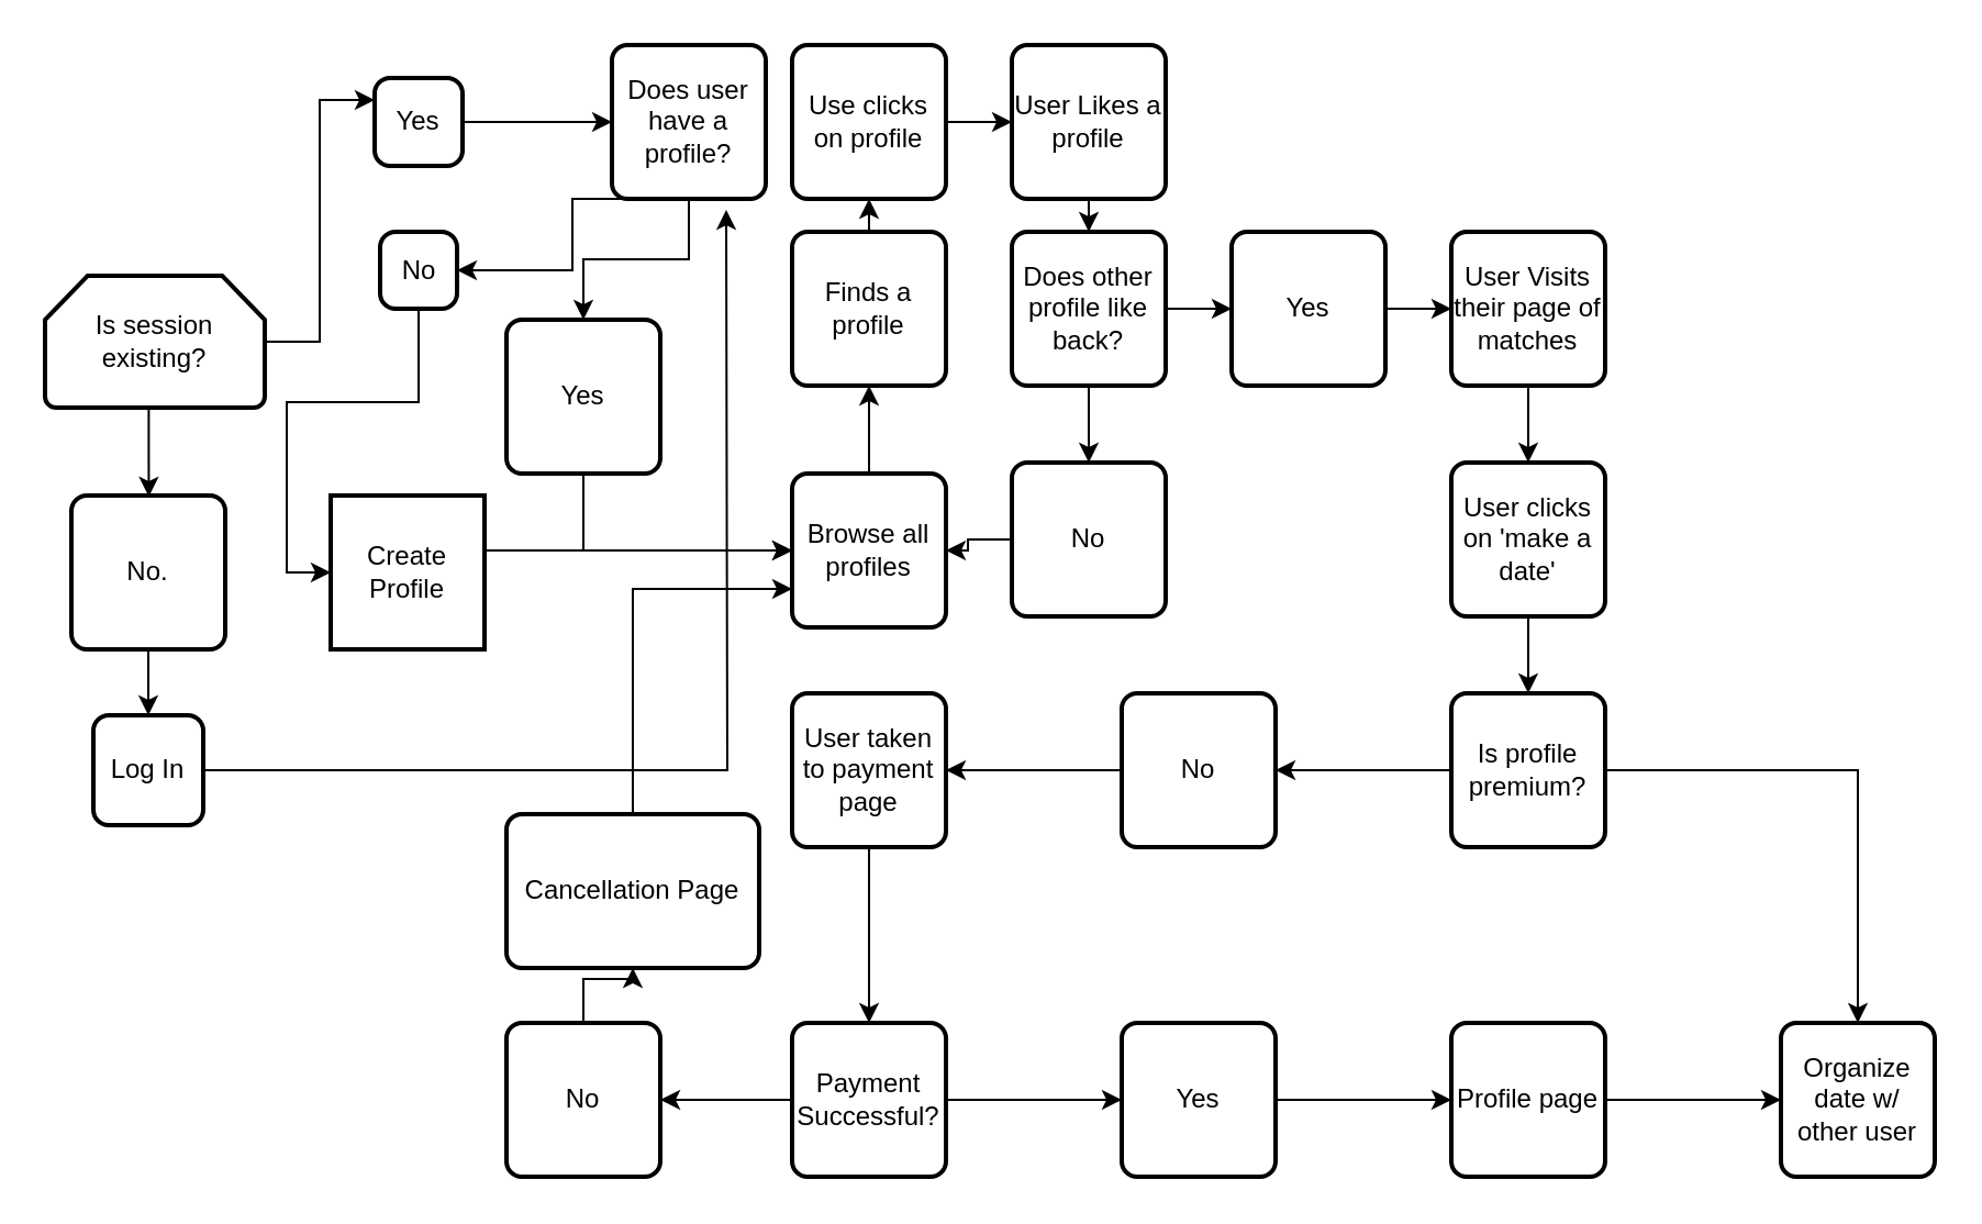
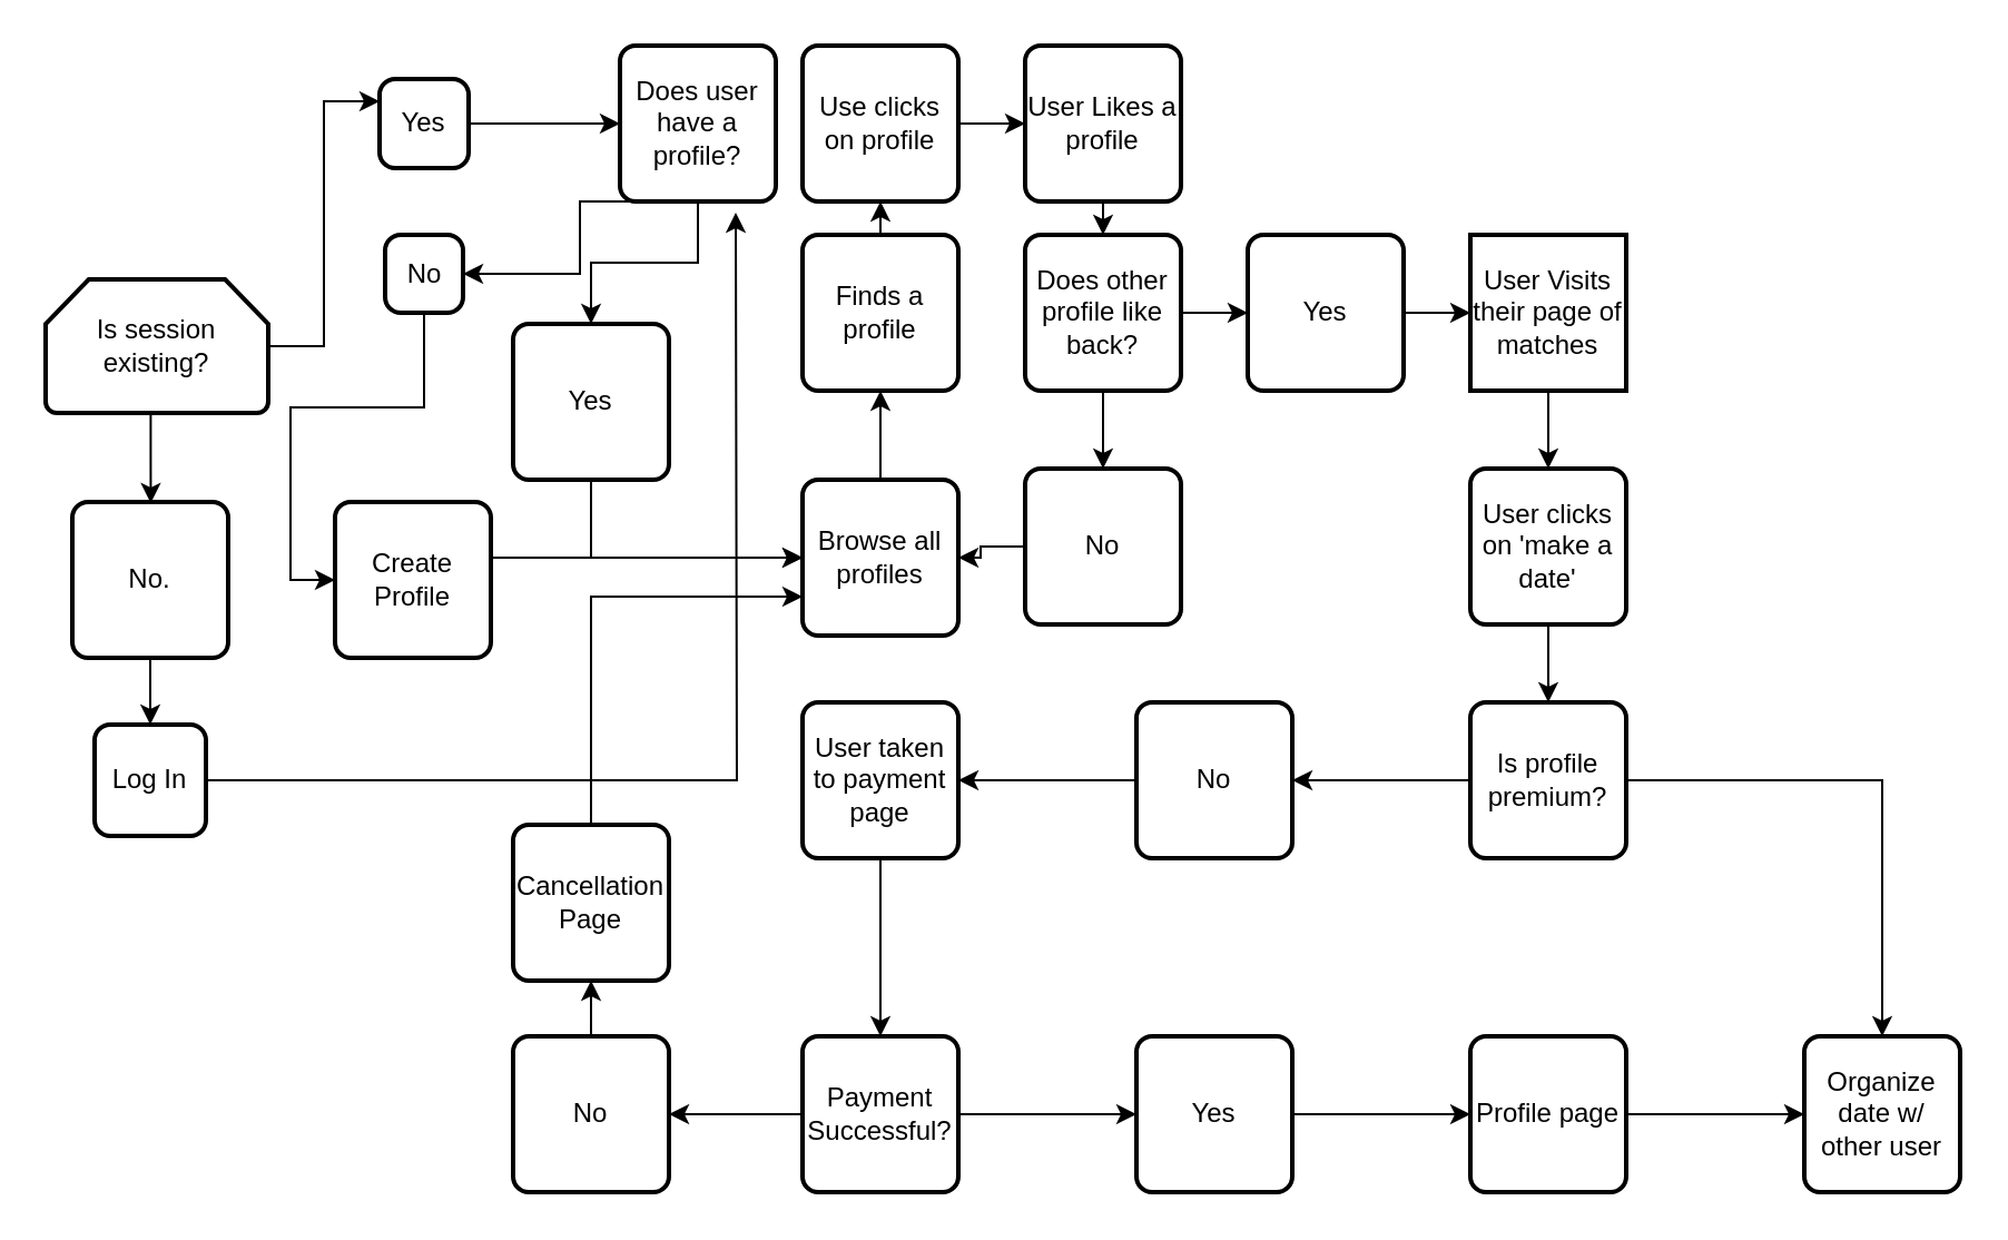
  <mxCell id="0" />
  <mxCell id="1" parent="0" />
  <mxCell id="2" value="" style="edgeStyle=orthogonalEdgeStyle;rounded=0;orthogonalLoop=1;jettySize=auto;html=1;entryX=0.5;entryY=0;entryDx=0;entryDy=0;entryPerimeter=0;" edge="1" parent="1" source="4"><mxGeometry relative="1" as="geometry"><mxPoint x="67.235" y="225.471" as="targetPoint" /><Array as="points"><mxPoint x="67" y="205" /></Array></mxGeometry></mxCell>
  <mxCell id="3" value="" style="edgeStyle=orthogonalEdgeStyle;rounded=0;orthogonalLoop=1;jettySize=auto;html=1;entryX=0;entryY=0.25;entryDx=0;entryDy=0;" edge="1" parent="1" source="4" target="15"><mxGeometry relative="1" as="geometry"><mxPoint x="169.588" y="54.882" as="targetPoint" /></mxGeometry></mxCell>
  <mxCell id="4" value="Is session existing?" style="strokeWidth=2;html=1;shape=mxgraph.flowchart.loop_limit;whiteSpace=wrap;" vertex="1" parent="1"><mxGeometry x="20" y="125" width="100" height="60" as="geometry" /></mxCell>
  <mxCell id="5" style="edgeStyle=orthogonalEdgeStyle;rounded=0;orthogonalLoop=1;jettySize=auto;html=1;" edge="1" parent="1" source="6"><mxGeometry relative="1" as="geometry"><mxPoint x="330" y="95" as="targetPoint" /></mxGeometry></mxCell>
  <mxCell id="6" value="&lt;div&gt;Log In&lt;/div&gt;" style="rounded=1;whiteSpace=wrap;html=1;absoluteArcSize=1;arcSize=14;strokeWidth=2;" vertex="1" parent="1"><mxGeometry x="42" y="325" width="50" height="50" as="geometry" /></mxCell>
  <mxCell id="7" style="edgeStyle=orthogonalEdgeStyle;rounded=0;orthogonalLoop=1;jettySize=auto;html=1;" edge="1" parent="1" source="8" target="6"><mxGeometry relative="1" as="geometry" /></mxCell>
  <mxCell id="8" value="&lt;div&gt;No.&lt;/div&gt;" style="rounded=1;whiteSpace=wrap;html=1;absoluteArcSize=1;arcSize=14;strokeWidth=2;" vertex="1" parent="1"><mxGeometry x="32" y="225" width="70" height="70" as="geometry" /></mxCell>
  <mxCell id="9" value="" style="edgeStyle=orthogonalEdgeStyle;rounded=0;orthogonalLoop=1;jettySize=auto;html=1;" edge="1" parent="1" source="11" target="13"><mxGeometry relative="1" as="geometry" /></mxCell>
  <mxCell id="10" style="edgeStyle=orthogonalEdgeStyle;rounded=0;orthogonalLoop=1;jettySize=auto;html=1;entryX=1;entryY=0.5;entryDx=0;entryDy=0;exitX=0.5;exitY=1;exitDx=0;exitDy=0;" edge="1" parent="1" source="11" target="16"><mxGeometry relative="1" as="geometry"><mxPoint x="278" y="135" as="targetPoint" /><Array as="points"><mxPoint x="260" y="90" /><mxPoint x="260" y="123" /></Array></mxGeometry></mxCell>
  <mxCell id="11" value="Does user have a profile?" style="rounded=1;whiteSpace=wrap;html=1;absoluteArcSize=1;arcSize=14;strokeWidth=2;" vertex="1" parent="1"><mxGeometry x="278" y="20" width="70" height="70" as="geometry" /></mxCell>
  <mxCell id="12" style="edgeStyle=orthogonalEdgeStyle;rounded=0;orthogonalLoop=1;jettySize=auto;html=1;entryX=0;entryY=0.5;entryDx=0;entryDy=0;" edge="1" parent="1" source="13" target="21"><mxGeometry relative="1" as="geometry"><mxPoint x="265" y="255" as="targetPoint" /><Array as="points"><mxPoint x="265" y="250" /></Array></mxGeometry></mxCell>
  <mxCell id="13" value="Yes" style="rounded=1;whiteSpace=wrap;html=1;absoluteArcSize=1;arcSize=14;strokeWidth=2;" vertex="1" parent="1"><mxGeometry x="230" y="145" width="70" height="70" as="geometry" /></mxCell>
  <mxCell id="14" value="" style="edgeStyle=orthogonalEdgeStyle;rounded=0;orthogonalLoop=1;jettySize=auto;html=1;" edge="1" parent="1" source="15" target="11"><mxGeometry relative="1" as="geometry" /></mxCell>
  <mxCell id="15" value="Yes" style="rounded=1;whiteSpace=wrap;html=1;absoluteArcSize=1;arcSize=14;strokeWidth=2;" vertex="1" parent="1"><mxGeometry x="170" y="35" width="40" height="40" as="geometry" /></mxCell>
  <mxCell id="16" value="No" style="rounded=1;whiteSpace=wrap;html=1;absoluteArcSize=1;arcSize=14;strokeWidth=2;" vertex="1" parent="1"><mxGeometry x="172.5" y="105" width="35" height="35" as="geometry" /></mxCell>
  <mxCell id="17" style="edgeStyle=orthogonalEdgeStyle;rounded=0;orthogonalLoop=1;jettySize=auto;html=1;" edge="1" parent="1" source="18" target="21"><mxGeometry relative="1" as="geometry"><Array as="points"><mxPoint x="260" y="250" /><mxPoint x="260" y="250" /></Array></mxGeometry></mxCell>
- <mxCell id="18" value="Create Profile" style="whiteSpace=wrap;html=1;absoluteArcSize=1;arcSize=14;strokeWidth=2;rounded=0;" vertex="1" parent="1"><mxGeometry x="150" y="225" width="70" height="70" as="geometry" /></mxCell>
+ <mxCell id="18" value="Create Profile" style="rounded=1;whiteSpace=wrap;html=1;absoluteArcSize=1;arcSize=14;strokeWidth=2;" vertex="1" parent="1"><mxGeometry x="150" y="225" width="70" height="70" as="geometry" /></mxCell>
  <mxCell id="19" style="edgeStyle=orthogonalEdgeStyle;rounded=0;orthogonalLoop=1;jettySize=auto;html=1;entryX=0;entryY=0.5;entryDx=0;entryDy=0;exitX=0.5;exitY=1;exitDx=0;exitDy=0;" edge="1" parent="1" source="16" target="18"><mxGeometry relative="1" as="geometry"><mxPoint x="190" y="205" as="targetPoint" /><mxPoint x="190" y="140" as="sourcePoint" /></mxGeometry></mxCell>
  <mxCell id="20" value="" style="edgeStyle=orthogonalEdgeStyle;rounded=0;orthogonalLoop=1;jettySize=auto;html=1;" edge="1" parent="1" source="21" target="23"><mxGeometry relative="1" as="geometry" /></mxCell>
  <mxCell id="21" value="Browse all profiles" style="rounded=1;whiteSpace=wrap;html=1;absoluteArcSize=1;arcSize=14;strokeWidth=2;" vertex="1" parent="1"><mxGeometry x="360" y="215" width="70" height="70" as="geometry" /></mxCell>
  <mxCell id="22" value="" style="edgeStyle=orthogonalEdgeStyle;rounded=0;orthogonalLoop=1;jettySize=auto;html=1;" edge="1" parent="1" source="23" target="25"><mxGeometry relative="1" as="geometry" /></mxCell>
  <mxCell id="23" value="Finds a profile" style="rounded=1;whiteSpace=wrap;html=1;absoluteArcSize=1;arcSize=14;strokeWidth=2;" vertex="1" parent="1"><mxGeometry x="360" y="105" width="70" height="70" as="geometry" /></mxCell>
  <mxCell id="24" value="" style="edgeStyle=orthogonalEdgeStyle;rounded=0;orthogonalLoop=1;jettySize=auto;html=1;" edge="1" parent="1" source="25" target="27"><mxGeometry relative="1" as="geometry" /></mxCell>
  <mxCell id="25" value="Use clicks on profile" style="rounded=1;whiteSpace=wrap;html=1;absoluteArcSize=1;arcSize=14;strokeWidth=2;" vertex="1" parent="1"><mxGeometry x="360" y="20" width="70" height="70" as="geometry" /></mxCell>
  <mxCell id="26" value="" style="edgeStyle=orthogonalEdgeStyle;rounded=0;orthogonalLoop=1;jettySize=auto;html=1;" edge="1" parent="1" source="27" target="30"><mxGeometry relative="1" as="geometry" /></mxCell>
  <mxCell id="27" value="User Likes a profile" style="rounded=1;whiteSpace=wrap;html=1;absoluteArcSize=1;arcSize=14;strokeWidth=2;" vertex="1" parent="1"><mxGeometry x="460" y="20" width="70" height="70" as="geometry" /></mxCell>
  <mxCell id="28" value="" style="edgeStyle=orthogonalEdgeStyle;rounded=0;orthogonalLoop=1;jettySize=auto;html=1;" edge="1" parent="1" source="30" target="32"><mxGeometry relative="1" as="geometry" /></mxCell>
  <mxCell id="29" value="" style="edgeStyle=orthogonalEdgeStyle;rounded=0;orthogonalLoop=1;jettySize=auto;html=1;" edge="1" parent="1" source="30" target="34"><mxGeometry relative="1" as="geometry" /></mxCell>
  <mxCell id="30" value="Does other profile like back?" style="rounded=1;whiteSpace=wrap;html=1;absoluteArcSize=1;arcSize=14;strokeWidth=2;" vertex="1" parent="1"><mxGeometry x="460" y="105" width="70" height="70" as="geometry" /></mxCell>
  <mxCell id="31" value="" style="edgeStyle=orthogonalEdgeStyle;rounded=0;orthogonalLoop=1;jettySize=auto;html=1;" edge="1" parent="1" source="32" target="21"><mxGeometry relative="1" as="geometry" /></mxCell>
  <mxCell id="32" value="No" style="rounded=1;whiteSpace=wrap;html=1;absoluteArcSize=1;arcSize=14;strokeWidth=2;" vertex="1" parent="1"><mxGeometry x="460" y="210" width="70" height="70" as="geometry" /></mxCell>
  <mxCell id="33" value="" style="edgeStyle=orthogonalEdgeStyle;rounded=0;orthogonalLoop=1;jettySize=auto;html=1;" edge="1" parent="1" source="34" target="36"><mxGeometry relative="1" as="geometry" /></mxCell>
  <mxCell id="34" value="&lt;div&gt;Yes&lt;/div&gt;" style="rounded=1;whiteSpace=wrap;html=1;absoluteArcSize=1;arcSize=14;strokeWidth=2;" vertex="1" parent="1"><mxGeometry x="560" y="105" width="70" height="70" as="geometry" /></mxCell>
  <mxCell id="35" value="" style="edgeStyle=orthogonalEdgeStyle;rounded=0;orthogonalLoop=1;jettySize=auto;html=1;" edge="1" parent="1" source="36" target="38"><mxGeometry relative="1" as="geometry" /></mxCell>
- <mxCell id="36" value="User Visits their page of matches" style="rounded=1;whiteSpace=wrap;html=1;absoluteArcSize=1;arcSize=14;strokeWidth=2;" vertex="1" parent="1"><mxGeometry x="660" y="105" width="70" height="70" as="geometry" /></mxCell>
+ <mxCell id="36" value="User Visits their page of matches" style="whiteSpace=wrap;html=1;absoluteArcSize=1;arcSize=14;strokeWidth=2;rounded=0;" vertex="1" parent="1"><mxGeometry x="660" y="105" width="70" height="70" as="geometry" /></mxCell>
  <mxCell id="37" value="" style="edgeStyle=orthogonalEdgeStyle;rounded=0;orthogonalLoop=1;jettySize=auto;html=1;" edge="1" parent="1" source="38" target="41"><mxGeometry relative="1" as="geometry" /></mxCell>
  <mxCell id="38" value="User clicks on 'make a date'" style="rounded=1;whiteSpace=wrap;html=1;absoluteArcSize=1;arcSize=14;strokeWidth=2;" vertex="1" parent="1"><mxGeometry x="660" y="210" width="70" height="70" as="geometry" /></mxCell>
  <mxCell id="39" value="" style="edgeStyle=orthogonalEdgeStyle;rounded=0;orthogonalLoop=1;jettySize=auto;html=1;" edge="1" parent="1" source="41" target="43"><mxGeometry relative="1" as="geometry" /></mxCell>
  <mxCell id="40" style="edgeStyle=orthogonalEdgeStyle;rounded=0;orthogonalLoop=1;jettySize=auto;html=1;entryX=0.5;entryY=0;entryDx=0;entryDy=0;" edge="1" parent="1" source="41" target="53"><mxGeometry relative="1" as="geometry" /></mxCell>
  <mxCell id="41" value="Is profile premium?" style="rounded=1;whiteSpace=wrap;html=1;absoluteArcSize=1;arcSize=14;strokeWidth=2;" vertex="1" parent="1"><mxGeometry x="660" y="315" width="70" height="70" as="geometry" /></mxCell>
  <mxCell id="42" value="" style="edgeStyle=orthogonalEdgeStyle;rounded=0;orthogonalLoop=1;jettySize=auto;html=1;" edge="1" parent="1" source="43" target="45"><mxGeometry relative="1" as="geometry" /></mxCell>
  <mxCell id="43" value="No" style="rounded=1;whiteSpace=wrap;html=1;absoluteArcSize=1;arcSize=14;strokeWidth=2;" vertex="1" parent="1"><mxGeometry x="510" y="315" width="70" height="70" as="geometry" /></mxCell>
  <mxCell id="44" value="" style="edgeStyle=orthogonalEdgeStyle;rounded=0;orthogonalLoop=1;jettySize=auto;html=1;" edge="1" parent="1" source="45" target="48"><mxGeometry relative="1" as="geometry" /></mxCell>
  <mxCell id="45" value="User taken to payment page" style="rounded=1;whiteSpace=wrap;html=1;absoluteArcSize=1;arcSize=14;strokeWidth=2;" vertex="1" parent="1"><mxGeometry x="360" y="315" width="70" height="70" as="geometry" /></mxCell>
  <mxCell id="46" value="" style="edgeStyle=orthogonalEdgeStyle;rounded=0;orthogonalLoop=1;jettySize=auto;html=1;" edge="1" parent="1" source="48" target="55"><mxGeometry relative="1" as="geometry" /></mxCell>
  <mxCell id="47" value="" style="edgeStyle=orthogonalEdgeStyle;rounded=0;orthogonalLoop=1;jettySize=auto;html=1;" edge="1" parent="1" source="48" target="50"><mxGeometry relative="1" as="geometry" /></mxCell>
  <mxCell id="48" value="Payment Successful?" style="rounded=1;whiteSpace=wrap;html=1;absoluteArcSize=1;arcSize=14;strokeWidth=2;" vertex="1" parent="1"><mxGeometry x="360" y="465" width="70" height="70" as="geometry" /></mxCell>
  <mxCell id="49" value="" style="edgeStyle=orthogonalEdgeStyle;rounded=0;orthogonalLoop=1;jettySize=auto;html=1;" edge="1" parent="1" source="50" target="52"><mxGeometry relative="1" as="geometry" /></mxCell>
  <mxCell id="50" value="Yes" style="rounded=1;whiteSpace=wrap;html=1;absoluteArcSize=1;arcSize=14;strokeWidth=2;" vertex="1" parent="1"><mxGeometry x="510" y="465" width="70" height="70" as="geometry" /></mxCell>
  <mxCell id="51" value="" style="edgeStyle=orthogonalEdgeStyle;rounded=0;orthogonalLoop=1;jettySize=auto;html=1;" edge="1" parent="1" source="52" target="53"><mxGeometry relative="1" as="geometry" /></mxCell>
  <mxCell id="52" value="Profile page" style="rounded=1;whiteSpace=wrap;html=1;absoluteArcSize=1;arcSize=14;strokeWidth=2;" vertex="1" parent="1"><mxGeometry x="660" y="465" width="70" height="70" as="geometry" /></mxCell>
  <mxCell id="53" value="Organize date w/ other user" style="rounded=1;whiteSpace=wrap;html=1;absoluteArcSize=1;arcSize=14;strokeWidth=2;" vertex="1" parent="1"><mxGeometry x="810" y="465" width="70" height="70" as="geometry" /></mxCell>
  <mxCell id="54" value="" style="edgeStyle=orthogonalEdgeStyle;rounded=0;orthogonalLoop=1;jettySize=auto;html=1;" edge="1" parent="1" source="55" target="57"><mxGeometry relative="1" as="geometry" /></mxCell>
  <mxCell id="55" value="No" style="rounded=1;whiteSpace=wrap;html=1;absoluteArcSize=1;arcSize=14;strokeWidth=2;" vertex="1" parent="1"><mxGeometry x="230" y="465" width="70" height="70" as="geometry" /></mxCell>
  <mxCell id="56" style="edgeStyle=orthogonalEdgeStyle;rounded=0;orthogonalLoop=1;jettySize=auto;html=1;entryX=0;entryY=0.75;entryDx=0;entryDy=0;exitX=0.5;exitY=0;exitDx=0;exitDy=0;" edge="1" parent="1" source="57" target="21"><mxGeometry relative="1" as="geometry"><mxPoint x="265" y="265" as="targetPoint" /></mxGeometry></mxCell>
- <mxCell id="57" value="Cancellation Page" style="rounded=1;whiteSpace=wrap;html=1;absoluteArcSize=1;arcSize=14;strokeWidth=2;" vertex="1" parent="1"><mxGeometry x="230" y="370" width="115" height="70" as="geometry" /></mxCell>
+ <mxCell id="57" value="Cancellation Page" style="rounded=1;whiteSpace=wrap;html=1;absoluteArcSize=1;arcSize=14;strokeWidth=2;" vertex="1" parent="1"><mxGeometry x="230" y="370" width="70" height="70" as="geometry" /></mxCell>
